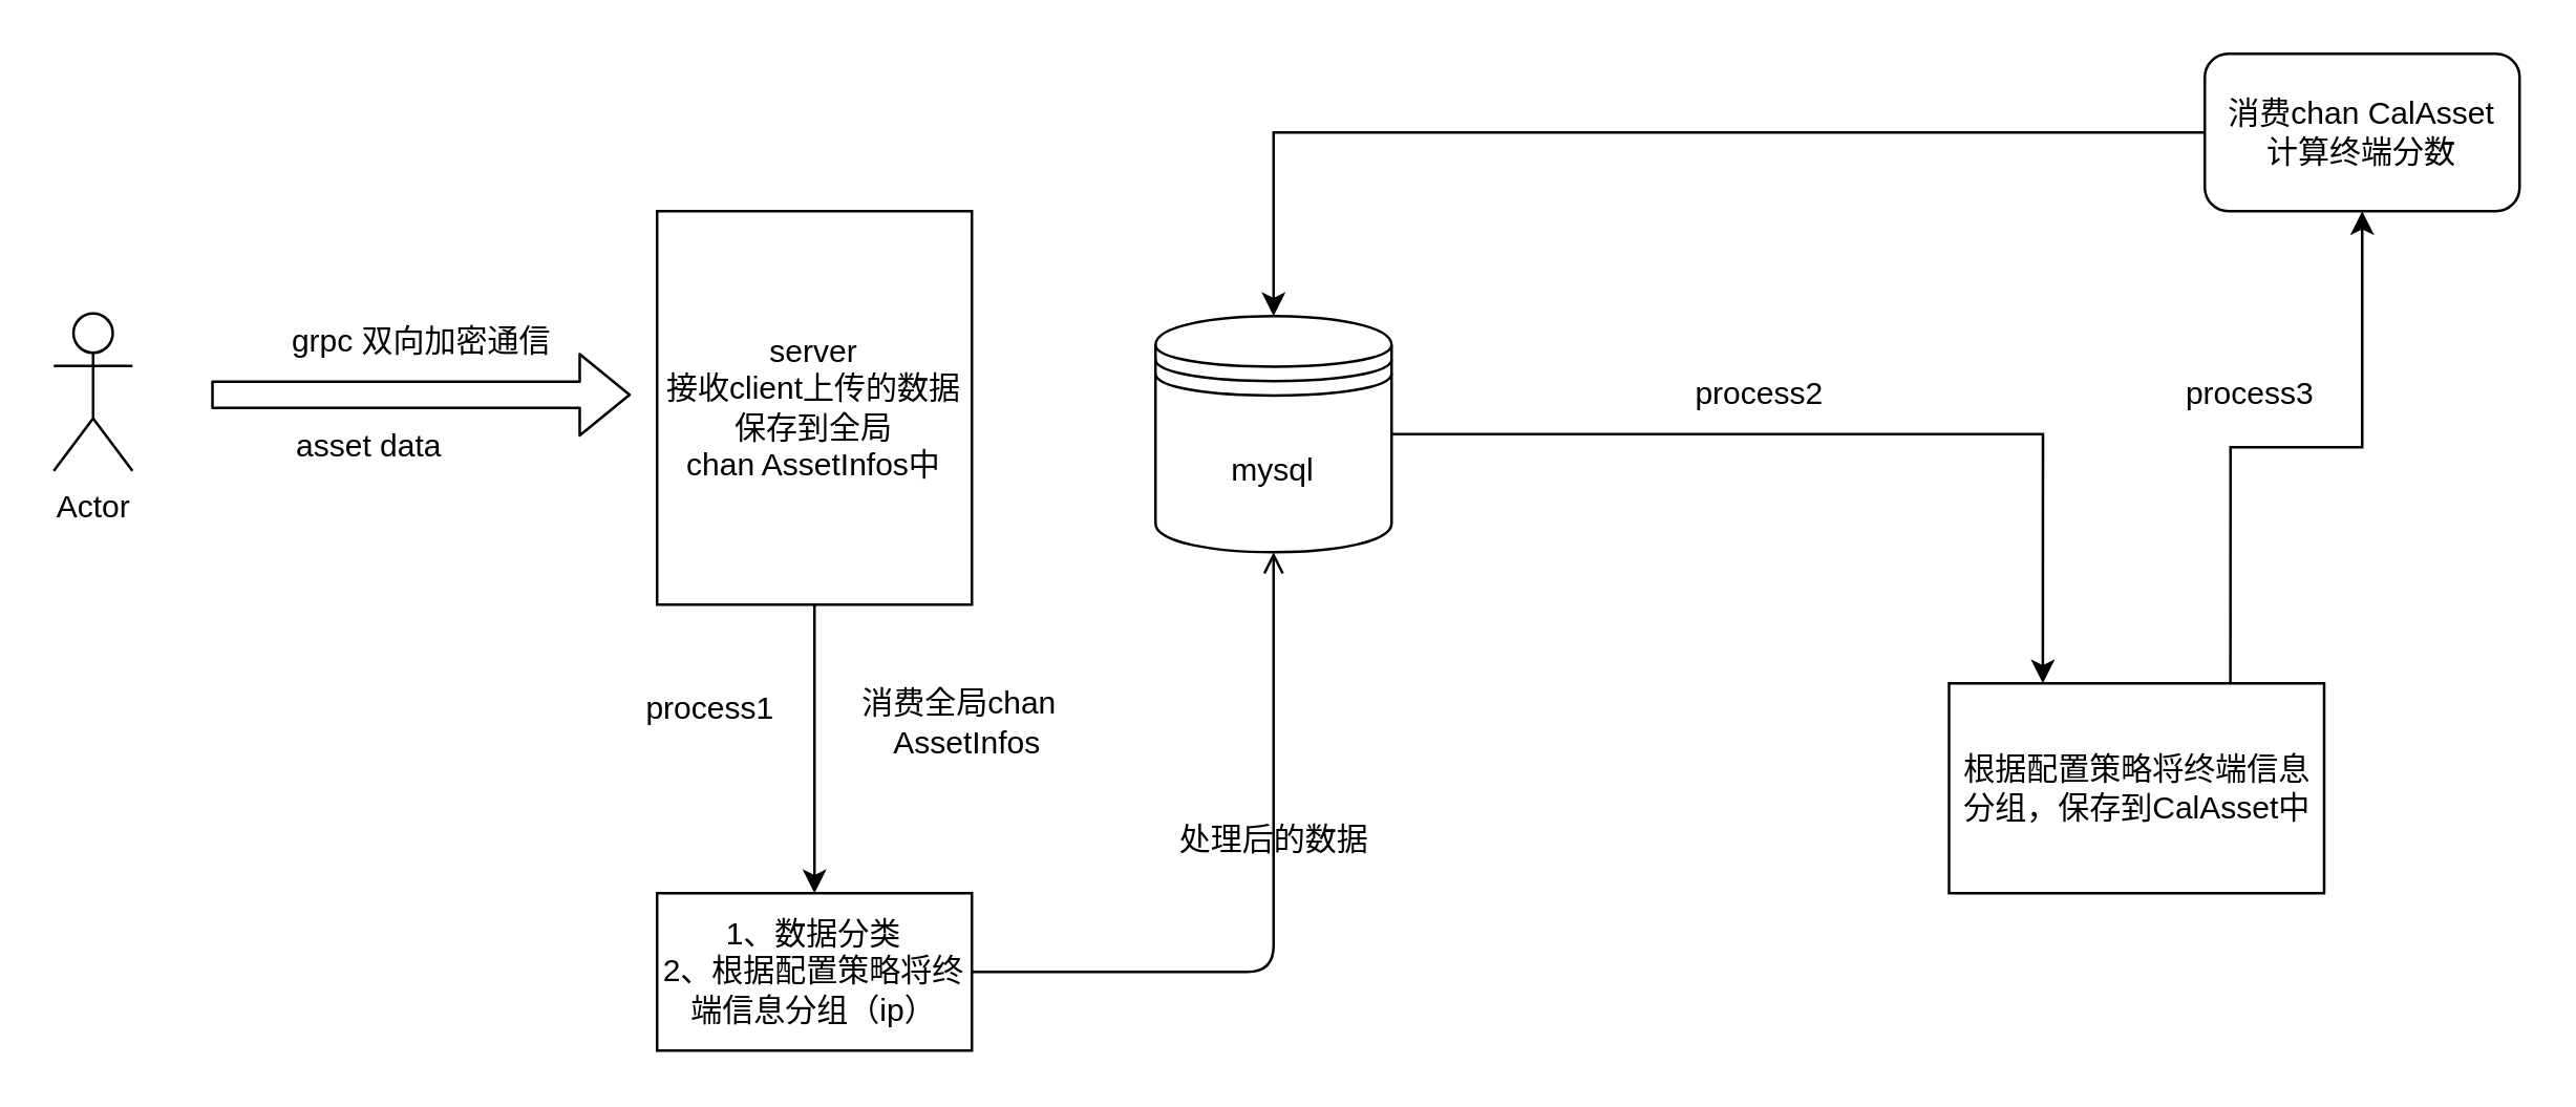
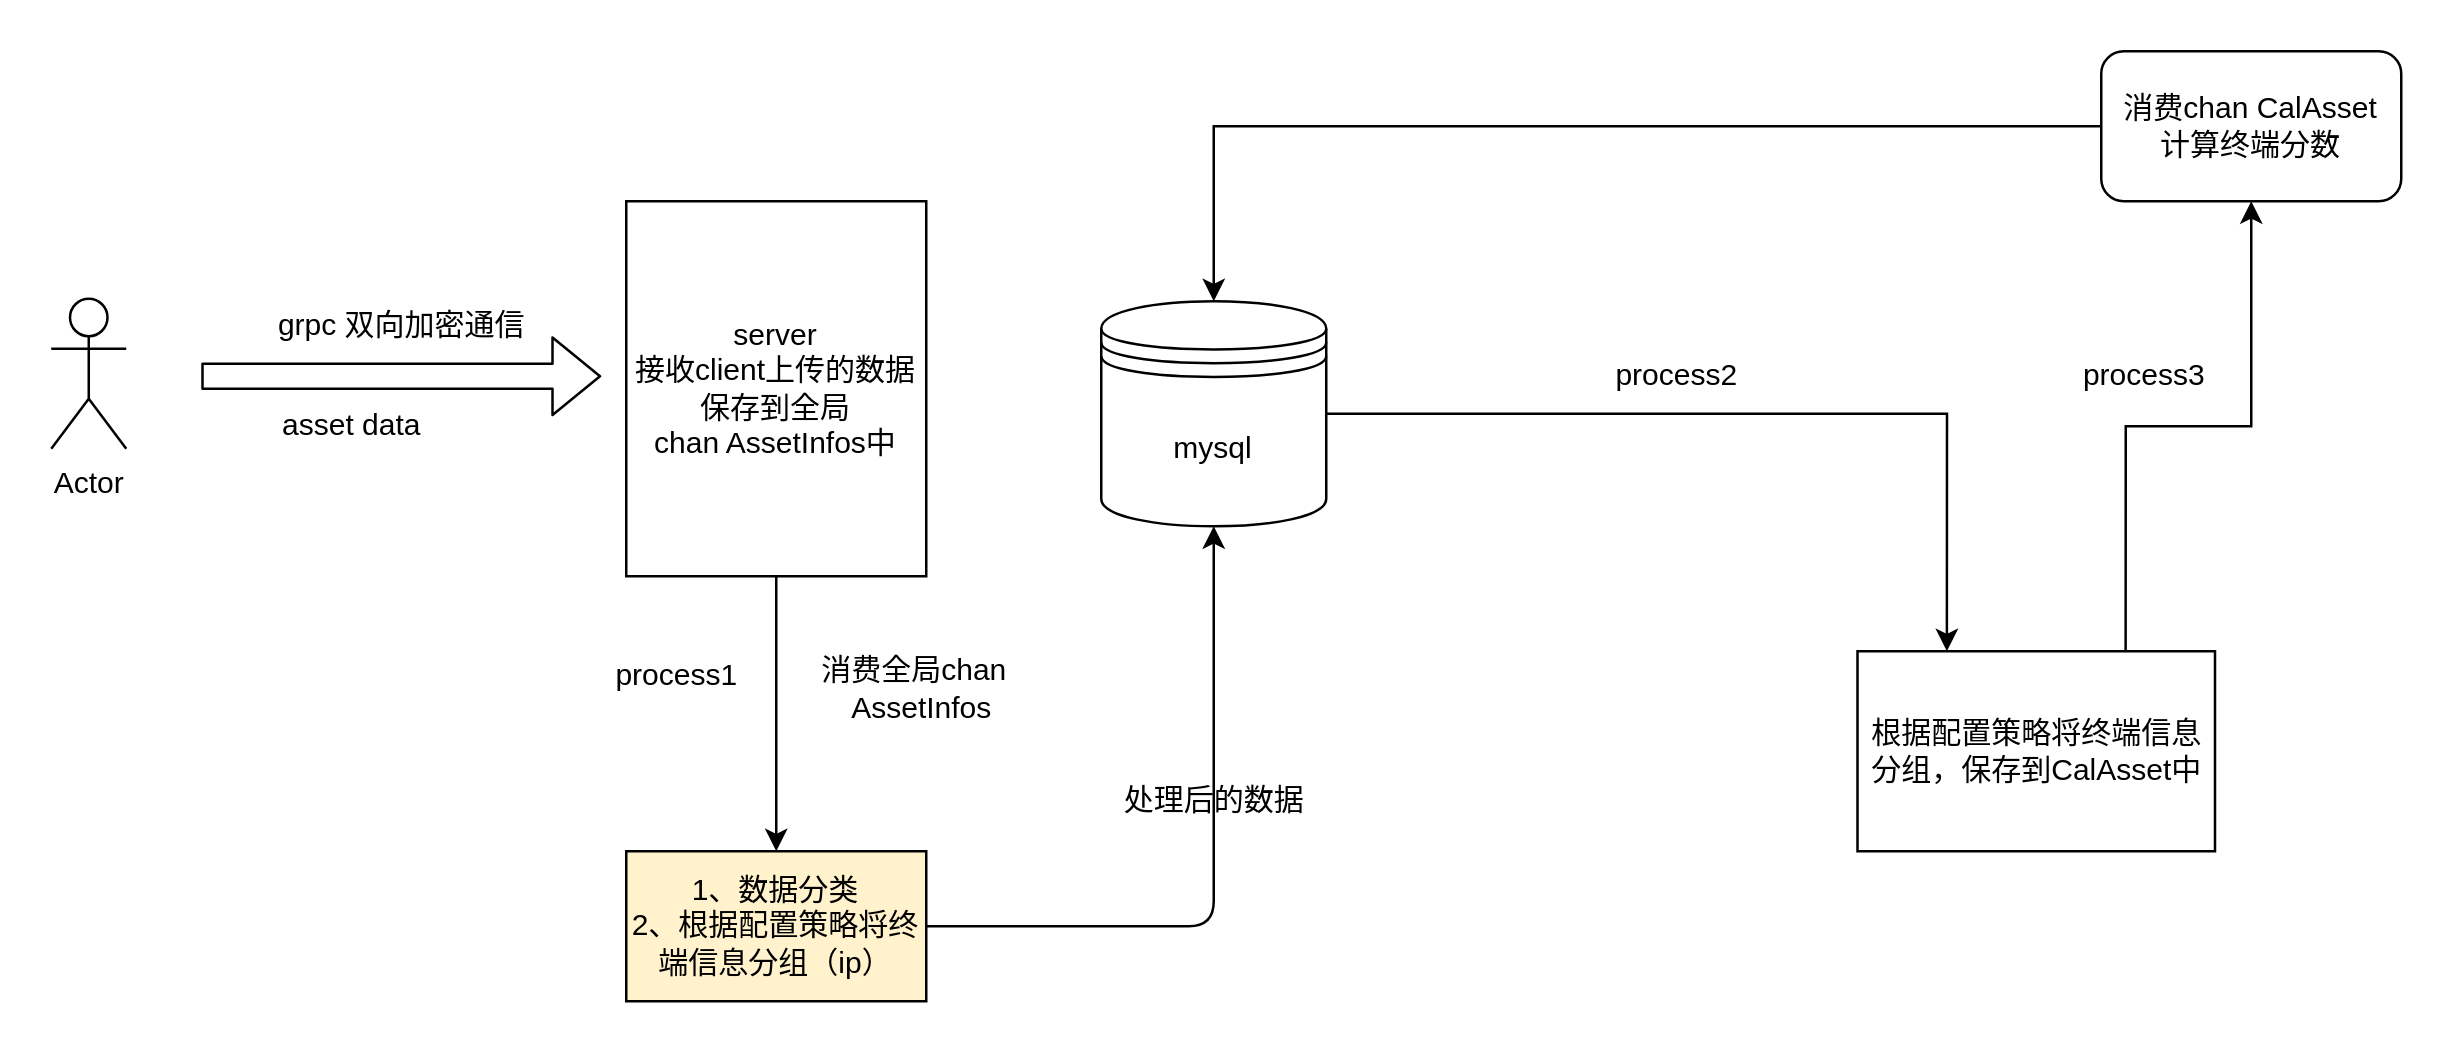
  <mxCell id="0" />
  <mxCell id="1" parent="0" />
  <mxCell id="2" value="Actor" style="shape=umlActor;verticalLabelPosition=bottom;verticalAlign=top;html=1;outlineConnect=0;" vertex="1" parent="1"><mxGeometry x="20" y="119" width="30" height="60" as="geometry" /></mxCell>
  <mxCell id="3" value="" style="shape=flexArrow;endArrow=classic;html=1;" edge="1" parent="1"><mxGeometry width="50" height="50" relative="1" as="geometry"><mxPoint x="80" y="150" as="sourcePoint" /><mxPoint x="240" y="150" as="targetPoint" /></mxGeometry></mxCell>
  <mxCell id="4" value="grpc 双向加密通信" style="text;html=1;align=center;verticalAlign=middle;resizable=0;points=[];autosize=1;" vertex="1" parent="1"><mxGeometry x="105" y="120" width="110" height="20" as="geometry" /></mxCell>
  <mxCell id="5" value="asset data" style="text;html=1;align=center;verticalAlign=middle;resizable=0;points=[];autosize=1;" vertex="1" parent="1"><mxGeometry x="105" y="160" width="70" height="20" as="geometry" /></mxCell>
  <mxCell id="6" style="edgeStyle=orthogonalEdgeStyle;rounded=0;orthogonalLoop=1;jettySize=auto;html=1;entryX=0.5;entryY=0;entryDx=0;entryDy=0;" edge="1" parent="1" source="7" target="10"><mxGeometry relative="1" as="geometry" /></mxCell>
  <mxCell id="7" value="server&lt;br&gt;接收client上传的数据保存到全局&lt;br&gt;chan AssetInfos中" style="rounded=0;whiteSpace=wrap;html=1;" vertex="1" parent="1"><mxGeometry x="250" y="80" width="120" height="150" as="geometry" /></mxCell>
  <mxCell id="8" value="process1" style="text;html=1;align=center;verticalAlign=middle;resizable=0;points=[];autosize=1;" vertex="1" parent="1"><mxGeometry x="240" y="260" width="60" height="20" as="geometry" /></mxCell>
  <mxCell id="9" value="消费全局chan&lt;br&gt;&amp;nbsp; AssetInfos" style="text;html=1;align=center;verticalAlign=middle;resizable=0;points=[];autosize=1;" vertex="1" parent="1"><mxGeometry x="320" y="260" width="90" height="30" as="geometry" /></mxCell>
- <mxCell id="10" value="1、数据分类&lt;br&gt;2、根据配置策略将终端信息分组（ip）" style="rounded=0;whiteSpace=wrap;html=1;" vertex="1" parent="1"><mxGeometry x="250" y="340" width="120" height="60" as="geometry" /></mxCell>
+ <mxCell id="10" value="1、数据分类&lt;br&gt;2、根据配置策略将终端信息分组（ip）" style="rounded=0;whiteSpace=wrap;html=1;fillColor=#fff2cc;" vertex="1" parent="1"><mxGeometry x="250" y="340" width="120" height="60" as="geometry" /></mxCell>
  <mxCell id="11" style="edgeStyle=orthogonalEdgeStyle;rounded=0;orthogonalLoop=1;jettySize=auto;html=1;exitX=1;exitY=0.5;exitDx=0;exitDy=0;entryX=0.25;entryY=0;entryDx=0;entryDy=0;" edge="1" parent="1" source="12" target="17"><mxGeometry relative="1" as="geometry" /></mxCell>
  <mxCell id="12" value="mysql" style="shape=datastore;whiteSpace=wrap;html=1;" vertex="1" parent="1"><mxGeometry x="440" y="120" width="90" height="90" as="geometry" /></mxCell>
- <mxCell id="13" value="" style="endArrow=open;html=1;exitX=1;exitY=0.5;exitDx=0;exitDy=0;entryX=0.5;entryY=1;entryDx=0;entryDy=0;" edge="1" parent="1" source="10" target="12"><mxGeometry width="50" height="50" relative="1" as="geometry"><mxPoint x="407" y="305" as="sourcePoint" /><mxPoint x="457" y="255" as="targetPoint" /><Array as="points"><mxPoint x="485" y="370" /></Array></mxGeometry></mxCell>
+ <mxCell id="13" value="" style="endArrow=classic;html=1;exitX=1;exitY=0.5;exitDx=0;exitDy=0;entryX=0.5;entryY=1;entryDx=0;entryDy=0;" edge="1" parent="1" source="10" target="12"><mxGeometry width="50" height="50" relative="1" as="geometry"><mxPoint x="407" y="305" as="sourcePoint" /><mxPoint x="457" y="255" as="targetPoint" /><Array as="points"><mxPoint x="485" y="370" /></Array></mxGeometry></mxCell>
  <mxCell id="14" value="处理后的数据" style="text;html=1;align=center;verticalAlign=middle;resizable=0;points=[];autosize=1;" vertex="1" parent="1"><mxGeometry x="440" y="310" width="90" height="20" as="geometry" /></mxCell>
  <mxCell id="15" value="process2" style="text;html=1;align=center;verticalAlign=middle;resizable=0;points=[];autosize=1;" vertex="1" parent="1"><mxGeometry x="640" y="140" width="60" height="20" as="geometry" /></mxCell>
  <mxCell id="16" style="edgeStyle=orthogonalEdgeStyle;rounded=0;orthogonalLoop=1;jettySize=auto;html=1;exitX=0.75;exitY=0;exitDx=0;exitDy=0;entryX=0.5;entryY=1;entryDx=0;entryDy=0;" edge="1" parent="1" source="17" target="19"><mxGeometry relative="1" as="geometry" /></mxCell>
  <mxCell id="17" value="根据配置策略将终端信息分组，保存到CalAsset中" style="rounded=0;whiteSpace=wrap;html=1;" vertex="1" parent="1"><mxGeometry x="742.5" y="260" width="143" height="80" as="geometry" /></mxCell>
  <mxCell id="18" style="edgeStyle=orthogonalEdgeStyle;rounded=0;orthogonalLoop=1;jettySize=auto;html=1;exitX=0;exitY=0.5;exitDx=0;exitDy=0;entryX=0.5;entryY=0;entryDx=0;entryDy=0;" edge="1" parent="1" source="19" target="12"><mxGeometry relative="1" as="geometry" /></mxCell>
  <mxCell id="19" value="消费chan CalAsset&lt;br&gt;计算终端分数" style="whiteSpace=wrap;html=1;rounded=1;" vertex="1" parent="1"><mxGeometry x="840" y="20" width="120" height="60" as="geometry" /></mxCell>
  <mxCell id="20" value="process3" style="text;html=1;align=center;verticalAlign=middle;resizable=0;points=[];autosize=1;" vertex="1" parent="1"><mxGeometry x="827" y="140" width="60" height="20" as="geometry" /></mxCell>
